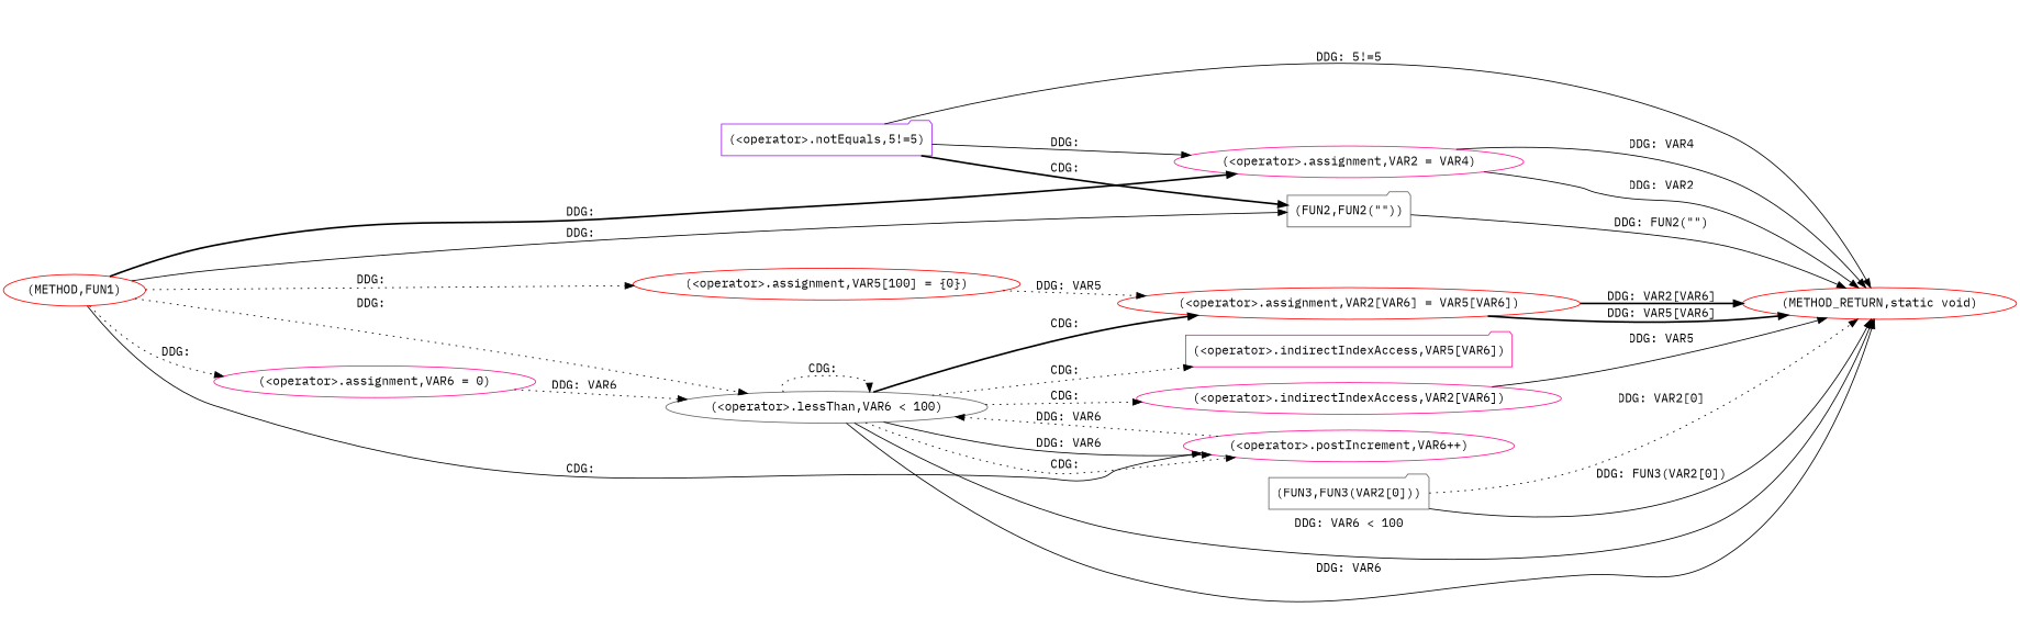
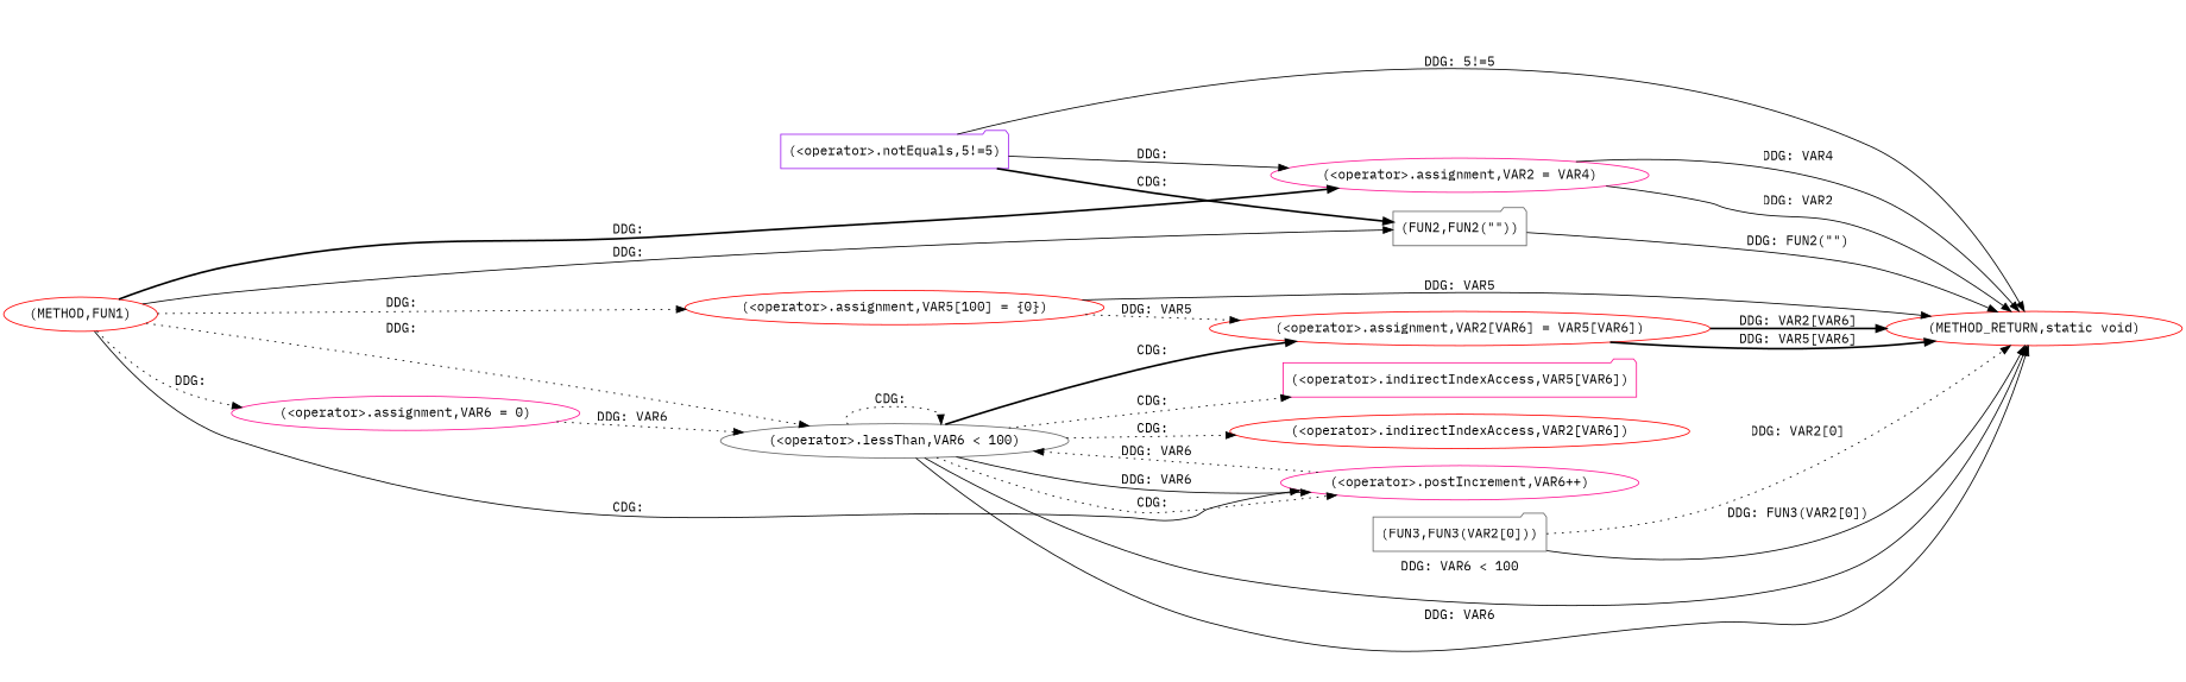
  digraph {
    fontname="IBM Plex Mono"
    rankdir=LR
    node [color=deeppink fontname="IBM Plex Mono" shape=ellipse]
    edge [fontname="IBM Plex Mono" style=solid]
    n1 [color=red label="(METHOD,FUN1)"]
    n2 [color=gray40 label="(FUN2,FUN2(\"\"))" shape=folder]
    n3 [label="(<operator>.assignment,VAR2 = VAR4)"]
    n4 [color=red label="(<operator>.assignment,VAR5[100] = {0})"]
    n5 [label="(<operator>.assignment,VAR6 = 0)"]
    n6 [color=gray40 label="(<operator>.lessThan,VAR6 < 100)"]
    n7 [label="(<operator>.postIncrement,VAR6++)"]
    n8 [color=purple label="(<operator>.notEquals,5!=5)" shape=folder]
    n9 [color=red label="(METHOD_RETURN,static void)"]
    n10 [color=red label="(<operator>.assignment,VAR2[VAR6] = VAR5[VAR6])"]
-   n11 [label="(<operator>.indirectIndexAccess,VAR2[VAR6])"]
+   n11 [color=red label="(<operator>.indirectIndexAccess,VAR2[VAR6])"]
    n12 [label="(<operator>.indirectIndexAccess,VAR5[VAR6])" shape=folder]
    n13 [color=gray40 label="(FUN3,FUN3(VAR2[0]))" shape=folder]
    n1 -> n2 [label="DDG: "]
    n1 -> n3 [label="DDG: " style=bold]
    n1 -> n4 [label="DDG: " style=dotted]
    n1 -> n5 [label="DDG: " style=dotted]
    n1 -> n6 [label="DDG: " style=dotted]
    n1 -> n7 [label="CDG: "]
    n2 -> n9 [label="DDG: FUN2(\"\")"]
    n3 -> n9 [label="DDG: VAR2"]
    n3 -> n9 [label="DDG: VAR4"]
-   n11 -> n9 [label="DDG: VAR5"]
+   n4 -> n9 [label="DDG: VAR5"]
    n4 -> n10 [label="DDG: VAR5" style=dotted]
    n5 -> n6 [label="DDG: VAR6" style=dotted]
    n6 -> n6 [label="CDG: " style=dotted]
    n6 -> n7 [label="DDG: VAR6"]
    n6 -> n7 [label="CDG: " style=dotted]
    n6 -> n9 [label="DDG: VAR6 < 100"]
    n6 -> n9 [label="DDG: VAR6"]
    n6 -> n10 [label="CDG: " style=bold]
    n6 -> n11 [label="CDG: " style=dotted]
    n6 -> n12 [label="CDG: " style=dotted]
    n7 -> n6 [label="DDG: VAR6" style=dotted]
    n8 -> n2 [label="CDG: " style=bold]
    n8 -> n3 [label="DDG: "]
    n8 -> n9 [label="DDG: 5!=5"]
    n10 -> n9 [label="DDG: VAR2[VAR6]" style=bold]
    n10 -> n9 [label="DDG: VAR5[VAR6]" style=bold]
    n13 -> n9 [label="DDG: VAR2[0]" style=dotted]
    n13 -> n9 [label="DDG: FUN3(VAR2[0])"]
  }
